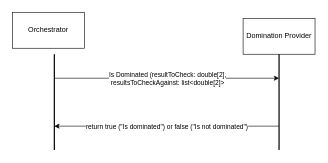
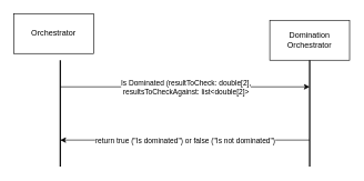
  <mxCell id="0" />
  <mxCell id="1" parent="0" />
  <mxCell id="2" value="Orchestrator" style="rounded=0;whiteSpace=wrap;html=1;" vertex="1" parent="1"><mxGeometry x="20" y="20" width="120" height="60" as="geometry" /></mxCell>
- <mxCell id="3" value="Domination Provider" style="rounded=0;whiteSpace=wrap;html=1;" vertex="1" parent="1"><mxGeometry x="405" y="30" width="120" height="60" as="geometry" /></mxCell>
+ <mxCell id="3" value="Domination Orchestrator" style="rounded=0;whiteSpace=wrap;html=1;" vertex="1" parent="1"><mxGeometry x="405" y="30" width="120" height="60" as="geometry" /></mxCell>
  <mxCell id="4" value="" style="line;strokeWidth=2;direction=south;html=1;" vertex="1" parent="1"><mxGeometry x="85" y="90" width="10" height="160" as="geometry" /></mxCell>
  <mxCell id="5" value="" style="line;strokeWidth=2;direction=south;html=1;" vertex="1" parent="1"><mxGeometry x="460" y="90" width="10" height="160" as="geometry" /></mxCell>
  <mxCell id="6" value="" style="endArrow=classic;html=1;rounded=0;exitX=0.25;exitY=0.5;exitDx=0;exitDy=0;exitPerimeter=0;entryX=0.25;entryY=0.5;entryDx=0;entryDy=0;entryPerimeter=0;" edge="1" parent="1" source="4" target="5"><mxGeometry relative="1" as="geometry"><mxPoint x="180" y="120" as="sourcePoint" /><mxPoint x="280" y="120" as="targetPoint" /></mxGeometry></mxCell>
  <mxCell id="7" value="Is Dominated (resultToCheck: double[2],&lt;div&gt;resultsToCheckAgainst: list&amp;lt;double[2]&amp;gt;&lt;/div&gt;" style="edgeLabel;resizable=0;html=1;;align=center;verticalAlign=middle;" connectable="0" vertex="1" parent="6"><mxGeometry relative="1" as="geometry" /></mxCell>
  <mxCell id="8" value="" style="endArrow=classic;html=1;rounded=0;entryX=0.75;entryY=0.5;entryDx=0;entryDy=0;entryPerimeter=0;exitX=0.75;exitY=0.5;exitDx=0;exitDy=0;exitPerimeter=0;" edge="1" parent="1" source="5" target="4"><mxGeometry relative="1" as="geometry"><mxPoint x="240" y="180" as="sourcePoint" /><mxPoint x="340" y="180" as="targetPoint" /></mxGeometry></mxCell>
  <mxCell id="9" value="return true (&quot;Is dominated&quot;) or false (&quot;Is not dominated&quot;)" style="edgeLabel;resizable=0;html=1;;align=center;verticalAlign=middle;" connectable="0" vertex="1" parent="8"><mxGeometry relative="1" as="geometry" /></mxCell>
